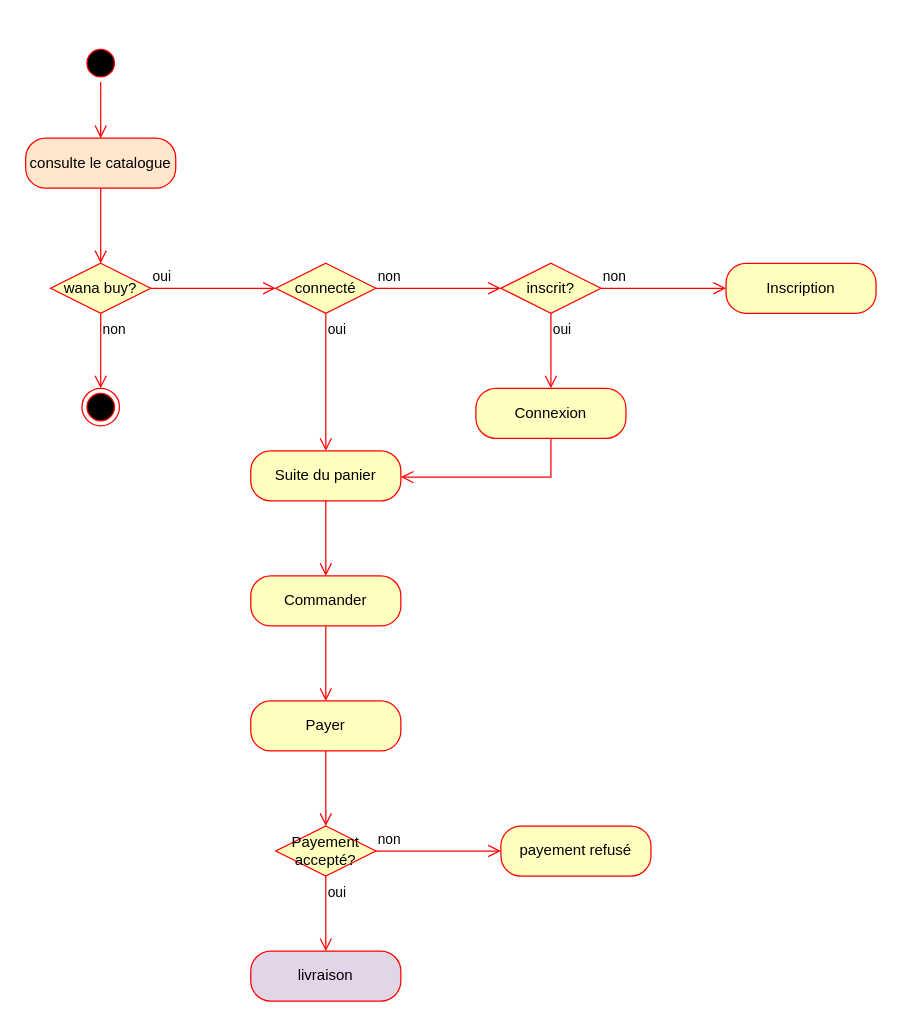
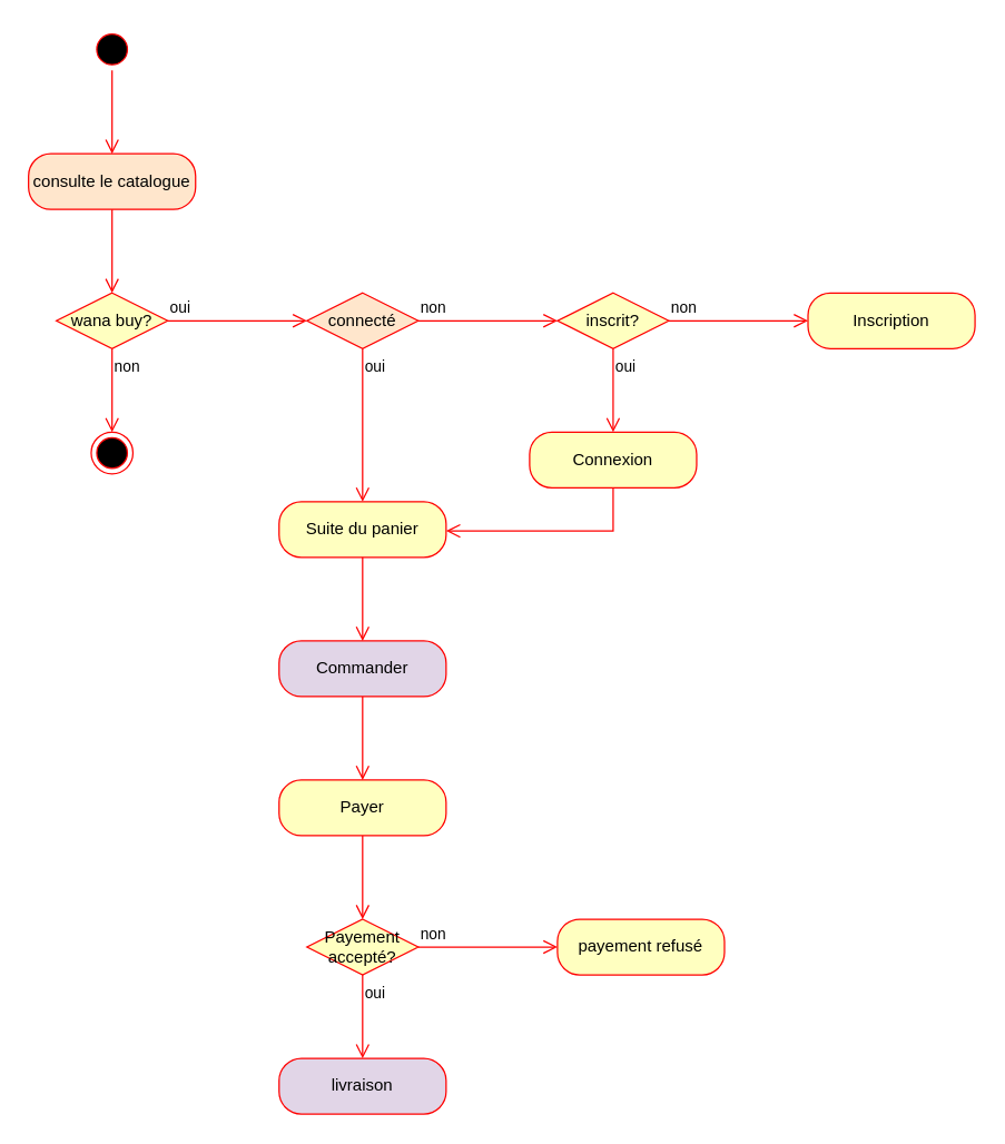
  <mxCell id="0" />
  <mxCell id="1" parent="0" />
- <mxCell id="2" value="aa" style="ellipse;html=1;shape=startState;fillColor=#000000;strokeColor=#ff0000;" vertex="1" parent="1"><mxGeometry x="65" y="35" width="30" height="30" as="geometry" /></mxCell>
+ <mxCell id="2" value="aa" style="ellipse;html=1;shape=startState;fillColor=#000000;strokeColor=#ff0000;" vertex="1" parent="1"><mxGeometry x="65" y="20" width="30" height="30" as="geometry" /></mxCell>
  <mxCell id="3" value="" style="edgeStyle=orthogonalEdgeStyle;html=1;verticalAlign=bottom;endArrow=open;endSize=8;strokeColor=#ff0000;rounded=0;" edge="1" source="2" parent="1"><mxGeometry relative="1" as="geometry"><mxPoint x="80" y="110" as="targetPoint" /></mxGeometry></mxCell>
  <mxCell id="4" value="consulte le catalogue" style="rounded=1;whiteSpace=wrap;html=1;arcSize=40;fontColor=#000000;fillColor=#ffe6cc;strokeColor=#ff0000;" vertex="1" parent="1"><mxGeometry x="20" y="110" width="120" height="40" as="geometry" /></mxCell>
  <mxCell id="5" value="" style="edgeStyle=orthogonalEdgeStyle;html=1;verticalAlign=bottom;endArrow=open;endSize=8;strokeColor=#ff0000;rounded=0;" edge="1" source="4" parent="1"><mxGeometry relative="1" as="geometry"><mxPoint x="80" y="210" as="targetPoint" /></mxGeometry></mxCell>
  <mxCell id="6" value="wana buy?" style="rhombus;whiteSpace=wrap;html=1;fillColor=#ffffc0;strokeColor=#ff0000;" vertex="1" parent="1"><mxGeometry x="40" y="210" width="80" height="40" as="geometry" /></mxCell>
  <mxCell id="7" value="oui" style="edgeStyle=orthogonalEdgeStyle;html=1;align=left;verticalAlign=bottom;endArrow=open;endSize=8;strokeColor=#ff0000;rounded=0;" edge="1" source="6" parent="1"><mxGeometry x="-1" relative="1" as="geometry"><mxPoint x="220" y="230" as="targetPoint" /></mxGeometry></mxCell>
  <mxCell id="8" value="non" style="edgeStyle=orthogonalEdgeStyle;html=1;align=left;verticalAlign=top;endArrow=open;endSize=8;strokeColor=#ff0000;rounded=0;" edge="1" source="6" parent="1"><mxGeometry x="-1" relative="1" as="geometry"><mxPoint x="80" y="310" as="targetPoint" /></mxGeometry></mxCell>
  <mxCell id="9" value="" style="ellipse;html=1;shape=endState;fillColor=#000000;strokeColor=#ff0000;" vertex="1" parent="1"><mxGeometry x="65" y="310" width="30" height="30" as="geometry" /></mxCell>
- <mxCell id="10" value="connecté" style="rhombus;whiteSpace=wrap;html=1;fillColor=#ffffc0;strokeColor=#ff0000;" vertex="1" parent="1"><mxGeometry x="220" y="210" width="80" height="40" as="geometry" /></mxCell>
+ <mxCell id="10" value="connecté" style="rhombus;whiteSpace=wrap;html=1;fillColor=#ffe6cc;strokeColor=#ff0000;" vertex="1" parent="1"><mxGeometry x="220" y="210" width="80" height="40" as="geometry" /></mxCell>
  <mxCell id="11" value="non" style="edgeStyle=orthogonalEdgeStyle;html=1;align=left;verticalAlign=bottom;endArrow=open;endSize=8;strokeColor=#ff0000;rounded=0;" edge="1" source="10" parent="1"><mxGeometry x="-1" relative="1" as="geometry"><mxPoint x="400" y="230" as="targetPoint" /></mxGeometry></mxCell>
  <mxCell id="12" value="oui" style="edgeStyle=orthogonalEdgeStyle;html=1;align=left;verticalAlign=top;endArrow=open;endSize=8;strokeColor=#ff0000;rounded=0;" edge="1" source="10" parent="1"><mxGeometry x="-1" relative="1" as="geometry"><mxPoint x="260" y="360" as="targetPoint" /></mxGeometry></mxCell>
  <mxCell id="13" value="inscrit?" style="rhombus;whiteSpace=wrap;html=1;fillColor=#ffffc0;strokeColor=#ff0000;" vertex="1" parent="1"><mxGeometry x="400" y="210" width="80" height="40" as="geometry" /></mxCell>
  <mxCell id="14" value="non" style="edgeStyle=orthogonalEdgeStyle;html=1;align=left;verticalAlign=bottom;endArrow=open;endSize=8;strokeColor=#ff0000;rounded=0;" edge="1" source="13" parent="1"><mxGeometry x="-1" relative="1" as="geometry"><mxPoint x="580" y="230" as="targetPoint" /></mxGeometry></mxCell>
  <mxCell id="15" value="oui" style="edgeStyle=orthogonalEdgeStyle;html=1;align=left;verticalAlign=top;endArrow=open;endSize=8;strokeColor=#ff0000;rounded=0;" edge="1" source="13" parent="1"><mxGeometry x="-1" relative="1" as="geometry"><mxPoint x="440" y="310" as="targetPoint" /></mxGeometry></mxCell>
  <mxCell id="16" value="Inscription" style="rounded=1;whiteSpace=wrap;html=1;arcSize=40;fontColor=#000000;fillColor=#ffffc0;strokeColor=#ff0000;" vertex="1" parent="1"><mxGeometry x="580" y="210" width="120" height="40" as="geometry" /></mxCell>
  <mxCell id="17" value="Connexion" style="rounded=1;whiteSpace=wrap;html=1;arcSize=40;fontColor=#000000;fillColor=#ffffc0;strokeColor=#ff0000;" vertex="1" parent="1"><mxGeometry x="380" y="310" width="120" height="40" as="geometry" /></mxCell>
  <mxCell id="18" value="" style="edgeStyle=orthogonalEdgeStyle;html=1;verticalAlign=bottom;endArrow=open;endSize=8;strokeColor=#ff0000;rounded=0;entryX=1;entryY=0.75;entryDx=0;entryDy=0;exitX=0.5;exitY=1;exitDx=0;exitDy=0;exitPerimeter=0;" edge="1" source="17" parent="1"><mxGeometry relative="1" as="geometry"><mxPoint x="320" y="381" as="targetPoint" /><mxPoint x="440" y="360" as="sourcePoint" /><Array as="points"><mxPoint x="440" y="381" /></Array></mxGeometry></mxCell>
  <mxCell id="19" value="Suite du panier" style="rounded=1;whiteSpace=wrap;html=1;arcSize=40;fontColor=#000000;fillColor=#ffffc0;strokeColor=#ff0000;" vertex="1" parent="1"><mxGeometry x="200" y="360" width="120" height="40" as="geometry" /></mxCell>
  <mxCell id="20" value="" style="edgeStyle=orthogonalEdgeStyle;html=1;verticalAlign=bottom;endArrow=open;endSize=8;strokeColor=#ff0000;rounded=0;" edge="1" source="19" parent="1"><mxGeometry relative="1" as="geometry"><mxPoint x="260" y="460" as="targetPoint" /></mxGeometry></mxCell>
- <mxCell id="21" value="Commander" style="rounded=1;whiteSpace=wrap;html=1;arcSize=40;fontColor=#000000;fillColor=#ffffc0;strokeColor=#ff0000;" vertex="1" parent="1"><mxGeometry x="200" y="460" width="120" height="40" as="geometry" /></mxCell>
+ <mxCell id="21" value="Commander" style="rounded=1;whiteSpace=wrap;html=1;arcSize=40;fontColor=#000000;fillColor=#e1d5e7;strokeColor=#ff0000;" vertex="1" parent="1"><mxGeometry x="200" y="460" width="120" height="40" as="geometry" /></mxCell>
  <mxCell id="22" value="" style="edgeStyle=orthogonalEdgeStyle;html=1;verticalAlign=bottom;endArrow=open;endSize=8;strokeColor=#ff0000;rounded=0;" edge="1" source="21" parent="1"><mxGeometry relative="1" as="geometry"><mxPoint x="260" y="560" as="targetPoint" /></mxGeometry></mxCell>
  <mxCell id="23" value="Payer" style="rounded=1;whiteSpace=wrap;html=1;arcSize=40;fontColor=#000000;fillColor=#ffffc0;strokeColor=#ff0000;" vertex="1" parent="1"><mxGeometry x="200" y="560" width="120" height="40" as="geometry" /></mxCell>
  <mxCell id="24" value="" style="edgeStyle=orthogonalEdgeStyle;html=1;verticalAlign=bottom;endArrow=open;endSize=8;strokeColor=#ff0000;rounded=0;" edge="1" source="23" parent="1"><mxGeometry relative="1" as="geometry"><mxPoint x="260" y="660" as="targetPoint" /></mxGeometry></mxCell>
  <mxCell id="25" value="Payement accepté?" style="rhombus;whiteSpace=wrap;html=1;fillColor=#ffffc0;strokeColor=#ff0000;" vertex="1" parent="1"><mxGeometry x="220" y="660" width="80" height="40" as="geometry" /></mxCell>
  <mxCell id="26" value="non" style="edgeStyle=orthogonalEdgeStyle;html=1;align=left;verticalAlign=bottom;endArrow=open;endSize=8;strokeColor=#ff0000;rounded=0;" edge="1" source="25" parent="1"><mxGeometry x="-1" relative="1" as="geometry"><mxPoint x="400" y="680" as="targetPoint" /></mxGeometry></mxCell>
  <mxCell id="27" value="oui" style="edgeStyle=orthogonalEdgeStyle;html=1;align=left;verticalAlign=top;endArrow=open;endSize=8;strokeColor=#ff0000;rounded=0;" edge="1" source="25" parent="1"><mxGeometry x="-1" relative="1" as="geometry"><mxPoint x="260" y="760" as="targetPoint" /></mxGeometry></mxCell>
  <mxCell id="28" value="livraison" style="rounded=1;whiteSpace=wrap;html=1;arcSize=40;fontColor=#000000;fillColor=#e1d5e7;strokeColor=#ff0000;" vertex="1" parent="1"><mxGeometry x="200" y="760" width="120" height="40" as="geometry" /></mxCell>
  <mxCell id="29" value="payement refusé" style="rounded=1;whiteSpace=wrap;html=1;arcSize=40;fontColor=#000000;fillColor=#ffffc0;strokeColor=#ff0000;" vertex="1" parent="1"><mxGeometry x="400" y="660" width="120" height="40" as="geometry" /></mxCell>
